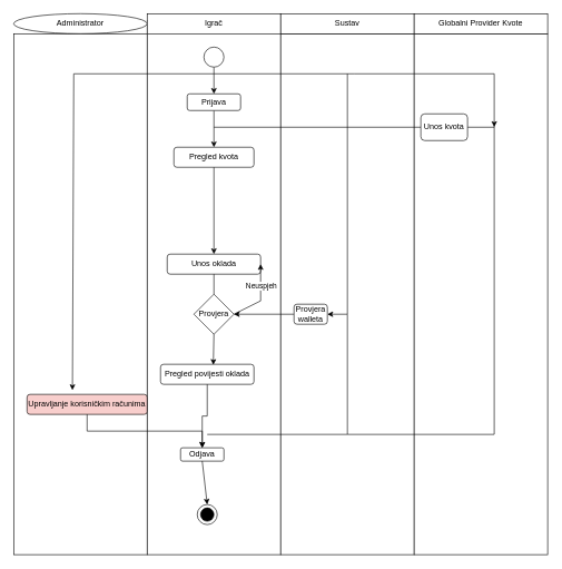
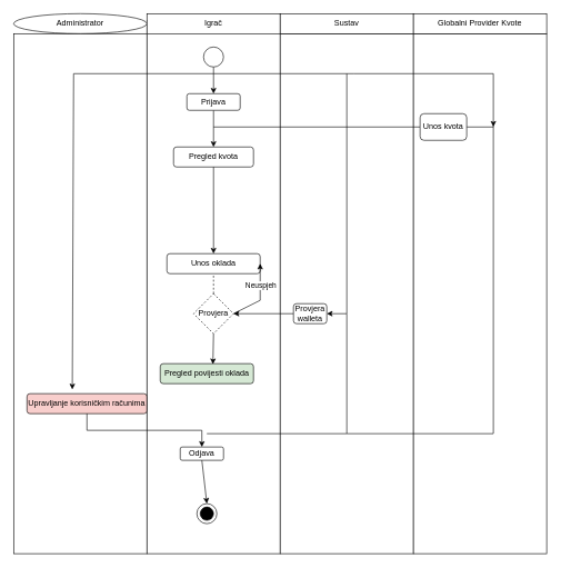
  <mxCell id="0" />
  <mxCell id="1" parent="0" />
  <mxCell id="2" value="" style="rounded=0;whiteSpace=wrap;html=1;" vertex="1" parent="1"><mxGeometry x="20" y="50" width="200" height="780" as="geometry" /></mxCell>
  <mxCell id="3" value="" style="rounded=0;whiteSpace=wrap;html=1;" vertex="1" parent="1"><mxGeometry x="220" y="30" width="200" height="800" as="geometry" /></mxCell>
  <mxCell id="4" value="" style="rounded=0;whiteSpace=wrap;html=1;" vertex="1" parent="1"><mxGeometry x="420" y="50" width="200" height="780" as="geometry" /></mxCell>
  <mxCell id="5" value="" style="rounded=0;whiteSpace=wrap;html=1;" vertex="1" parent="1"><mxGeometry x="620" y="50" width="200" height="780" as="geometry" /></mxCell>
  <mxCell id="6" value="Administrator" style="ellipse;whiteSpace=wrap;html=1;" vertex="1" parent="1"><mxGeometry x="20" y="20" width="200" height="30" as="geometry" /></mxCell>
  <mxCell id="7" value="Igrač" style="rounded=0;whiteSpace=wrap;html=1;" vertex="1" parent="1"><mxGeometry x="220" y="20" width="200" height="30" as="geometry" /></mxCell>
  <mxCell id="8" value="Sustav" style="rounded=0;whiteSpace=wrap;html=1;" vertex="1" parent="1"><mxGeometry x="420" y="20" width="200" height="30" as="geometry" /></mxCell>
  <mxCell id="9" value="Globalni Provider Kvote" style="rounded=0;whiteSpace=wrap;html=1;" vertex="1" parent="1"><mxGeometry x="620" y="20" width="200" height="30" as="geometry" /></mxCell>
  <mxCell id="10" style="edgeStyle=orthogonalEdgeStyle;rounded=0;orthogonalLoop=1;jettySize=auto;html=1;exitX=0.5;exitY=1;exitDx=0;exitDy=0;entryX=0.5;entryY=0;entryDx=0;entryDy=0;" edge="1" parent="1" source="11" target="13"><mxGeometry relative="1" as="geometry" /></mxCell>
  <mxCell id="11" value="" style="ellipse;whiteSpace=wrap;html=1;aspect=fixed;" vertex="1" parent="1"><mxGeometry x="305" y="70" width="30" height="30" as="geometry" /></mxCell>
  <mxCell id="12" style="edgeStyle=orthogonalEdgeStyle;rounded=0;orthogonalLoop=1;jettySize=auto;html=1;exitX=0.5;exitY=1;exitDx=0;exitDy=0;entryX=0.5;entryY=0;entryDx=0;entryDy=0;" edge="1" parent="1" source="13" target="14"><mxGeometry relative="1" as="geometry" /></mxCell>
  <mxCell id="13" value="Prijava" style="rounded=1;whiteSpace=wrap;html=1;" vertex="1" parent="1"><mxGeometry x="280" y="140" width="80" height="25" as="geometry" /></mxCell>
  <mxCell id="14" value="Pregled kvota" style="rounded=1;whiteSpace=wrap;html=1;" vertex="1" parent="1"><mxGeometry x="260" y="220" width="120" height="30" as="geometry" /></mxCell>
  <mxCell id="15" style="edgeStyle=orthogonalEdgeStyle;rounded=0;orthogonalLoop=1;jettySize=auto;html=1;exitX=0.5;exitY=1;exitDx=0;exitDy=0;entryX=0.5;entryY=0;entryDx=0;entryDy=0;" edge="1" parent="1" source="14" target="16"><mxGeometry relative="1" as="geometry"><mxPoint x="320" y="290" as="targetPoint" /></mxGeometry></mxCell>
  <mxCell id="16" value="Unos oklada" style="rounded=1;whiteSpace=wrap;html=1;" vertex="1" parent="1"><mxGeometry x="250" y="380" width="140" height="30" as="geometry" /></mxCell>
- <mxCell id="17" value="Pregled povijesti oklada" style="rounded=1;whiteSpace=wrap;html=1;" vertex="1" parent="1"><mxGeometry x="240" y="545" width="140" height="30" as="geometry" /></mxCell>
- <mxCell id="18" style="edgeStyle=orthogonalEdgeStyle;rounded=0;orthogonalLoop=1;jettySize=auto;html=1;exitX=0.5;exitY=1;exitDx=0;exitDy=0;entryX=0.5;entryY=0;entryDx=0;entryDy=0;" edge="1" parent="1" source="17" target="21"><mxGeometry relative="1" as="geometry"><mxPoint x="190" y="570" as="targetPoint" /></mxGeometry></mxCell>
+ <mxCell id="17" value="Pregled povijesti oklada" style="rounded=1;whiteSpace=wrap;html=1;fillColor=#d5e8d4;" vertex="1" parent="1"><mxGeometry x="240" y="545" width="140" height="30" as="geometry" /></mxCell>
  <mxCell id="19" value="Upravljanje korisničkim računima" style="rounded=1;whiteSpace=wrap;html=1;fillColor=#f8cecc;" vertex="1" parent="1"><mxGeometry x="40" y="590" width="180" height="30" as="geometry" /></mxCell>
  <mxCell id="20" style="edgeStyle=orthogonalEdgeStyle;rounded=0;orthogonalLoop=1;jettySize=auto;html=1;exitX=0.5;exitY=1;exitDx=0;exitDy=0;entryX=0.5;entryY=0;entryDx=0;entryDy=0;" edge="1" parent="1" source="19" target="21"><mxGeometry relative="1" as="geometry" /></mxCell>
  <mxCell id="21" value="Odjava" style="rounded=1;whiteSpace=wrap;html=1;" vertex="1" parent="1"><mxGeometry x="270" y="670" width="65" height="20" as="geometry" /></mxCell>
  <mxCell id="22" value="" style="ellipse;whiteSpace=wrap;html=1;aspect=fixed;" vertex="1" parent="1"><mxGeometry x="295" y="755" width="30" height="30" as="geometry" /></mxCell>
  <mxCell id="23" value="" style="ellipse;whiteSpace=wrap;html=1;aspect=fixed;fillColor=#000000;" vertex="1" parent="1"><mxGeometry x="300" y="760" width="20" height="20" as="geometry" /></mxCell>
- <mxCell id="24" value="Provjera" style="rhombus;whiteSpace=wrap;html=1;" vertex="1" parent="1"><mxGeometry x="290" y="440" width="60" height="60" as="geometry" /></mxCell>
- <mxCell id="25" value="" style="endArrow=none;html=1;rounded=0;entryX=0.5;entryY=1;entryDx=0;entryDy=0;exitX=0.5;exitY=0;exitDx=0;exitDy=0;" edge="1" parent="1" source="24" target="16"><mxGeometry width="50" height="50" relative="1" as="geometry"><mxPoint x="310" y="460" as="sourcePoint" /><mxPoint x="360" y="410" as="targetPoint" /></mxGeometry></mxCell>
+ <mxCell id="24" value="Provjera" style="rhombus;whiteSpace=wrap;html=1;dashed=1;" vertex="1" parent="1"><mxGeometry x="290" y="440" width="60" height="60" as="geometry" /></mxCell>
+ <mxCell id="25" value="" style="endArrow=none;html=1;rounded=0;entryX=0.5;entryY=1;entryDx=0;entryDy=0;exitX=0.5;exitY=0;exitDx=0;exitDy=0;dashed=1;" edge="1" parent="1" source="24" target="16"><mxGeometry width="50" height="50" relative="1" as="geometry"><mxPoint x="310" y="460" as="sourcePoint" /><mxPoint x="360" y="410" as="targetPoint" /></mxGeometry></mxCell>
  <mxCell id="26" value="" style="endArrow=classic;html=1;rounded=0;exitX=0.5;exitY=1;exitDx=0;exitDy=0;entryX=0.565;entryY=0.029;entryDx=0;entryDy=0;entryPerimeter=0;" edge="1" parent="1" source="24" target="17"><mxGeometry width="50" height="50" relative="1" as="geometry"><mxPoint x="350" y="530" as="sourcePoint" /><mxPoint x="400" y="480" as="targetPoint" /></mxGeometry></mxCell>
  <mxCell id="27" value="" style="endArrow=none;html=1;rounded=0;exitX=1;exitY=0.5;exitDx=0;exitDy=0;" edge="1" parent="1" source="24"><mxGeometry width="50" height="50" relative="1" as="geometry"><mxPoint x="340" y="500" as="sourcePoint" /><mxPoint x="390" y="450" as="targetPoint" /></mxGeometry></mxCell>
  <mxCell id="28" value="" style="endArrow=classic;html=1;rounded=0;entryX=1;entryY=0.5;entryDx=0;entryDy=0;" edge="1" parent="1" target="16"><mxGeometry width="50" height="50" relative="1" as="geometry"><mxPoint x="390" y="450" as="sourcePoint" /><mxPoint x="400" y="410" as="targetPoint" /></mxGeometry></mxCell>
  <mxCell id="29" value="Neuspjeh" style="edgeLabel;html=1;align=center;verticalAlign=middle;resizable=0;points=[];" vertex="1" connectable="0" parent="28"><mxGeometry x="-0.172" relative="1" as="geometry"><mxPoint as="offset" /></mxGeometry></mxCell>
  <mxCell id="30" value="" style="endArrow=classic;html=1;rounded=0;exitX=0.5;exitY=1;exitDx=0;exitDy=0;entryX=0.5;entryY=0;entryDx=0;entryDy=0;" edge="1" parent="1" source="21" target="22"><mxGeometry width="50" height="50" relative="1" as="geometry"><mxPoint x="320" y="750" as="sourcePoint" /><mxPoint x="370" y="700" as="targetPoint" /></mxGeometry></mxCell>
  <mxCell id="31" value="" style="endArrow=none;html=1;rounded=0;" edge="1" parent="1"><mxGeometry width="50" height="50" relative="1" as="geometry"><mxPoint x="110" y="110" as="sourcePoint" /><mxPoint x="320" y="110" as="targetPoint" /></mxGeometry></mxCell>
  <mxCell id="32" value="" style="endArrow=classic;html=1;rounded=0;entryX=0.378;entryY=-0.213;entryDx=0;entryDy=0;entryPerimeter=0;" edge="1" parent="1" target="19"><mxGeometry width="50" height="50" relative="1" as="geometry"><mxPoint x="110" y="110" as="sourcePoint" /><mxPoint x="130" y="220" as="targetPoint" /></mxGeometry></mxCell>
  <mxCell id="33" value="" style="endArrow=none;html=1;rounded=0;" edge="1" parent="1"><mxGeometry width="50" height="50" relative="1" as="geometry"><mxPoint x="320" y="110" as="sourcePoint" /><mxPoint x="530" y="110" as="targetPoint" /></mxGeometry></mxCell>
  <mxCell id="34" value="" style="endArrow=none;html=1;rounded=0;" edge="1" parent="1"><mxGeometry width="50" height="50" relative="1" as="geometry"><mxPoint x="530" y="110" as="sourcePoint" /><mxPoint x="740" y="110" as="targetPoint" /></mxGeometry></mxCell>
  <mxCell id="35" value="" style="endArrow=none;html=1;rounded=0;exitX=0.5;exitY=0.538;exitDx=0;exitDy=0;exitPerimeter=0;" edge="1" parent="1" source="4"><mxGeometry width="50" height="50" relative="1" as="geometry"><mxPoint x="520" y="200" as="sourcePoint" /><mxPoint x="520" y="110" as="targetPoint" /></mxGeometry></mxCell>
  <mxCell id="36" value="" style="endArrow=classic;html=1;rounded=0;entryX=1;entryY=0.5;entryDx=0;entryDy=0;" edge="1" parent="1" source="38" target="24"><mxGeometry width="50" height="50" relative="1" as="geometry"><mxPoint x="520" y="470" as="sourcePoint" /><mxPoint x="500" y="490" as="targetPoint" /></mxGeometry></mxCell>
  <mxCell id="37" value="" style="endArrow=classic;html=1;rounded=0;entryX=1;entryY=0.5;entryDx=0;entryDy=0;" edge="1" parent="1" target="38"><mxGeometry width="50" height="50" relative="1" as="geometry"><mxPoint x="520" y="470" as="sourcePoint" /><mxPoint x="350" y="470" as="targetPoint" /></mxGeometry></mxCell>
  <mxCell id="38" value="Provjera&lt;div&gt;walleta&lt;/div&gt;" style="rounded=1;whiteSpace=wrap;html=1;" vertex="1" parent="1"><mxGeometry x="440" y="455" width="50" height="30" as="geometry" /></mxCell>
  <mxCell id="39" value="" style="endArrow=none;html=1;rounded=0;exitX=0.5;exitY=0.769;exitDx=0;exitDy=0;exitPerimeter=0;" edge="1" parent="1" source="4"><mxGeometry width="50" height="50" relative="1" as="geometry"><mxPoint x="520" y="570" as="sourcePoint" /><mxPoint x="520" y="470" as="targetPoint" /></mxGeometry></mxCell>
  <mxCell id="40" value="" style="endArrow=none;html=1;rounded=0;" edge="1" parent="1"><mxGeometry width="50" height="50" relative="1" as="geometry"><mxPoint x="310" y="650" as="sourcePoint" /><mxPoint x="520" y="650" as="targetPoint" /></mxGeometry></mxCell>
  <mxCell id="41" value="" style="endArrow=classic;html=1;rounded=0;entryX=0.6;entryY=0.179;entryDx=0;entryDy=0;entryPerimeter=0;" edge="1" parent="1" target="5"><mxGeometry width="50" height="50" relative="1" as="geometry"><mxPoint x="740" y="110" as="sourcePoint" /><mxPoint x="740" y="170" as="targetPoint" /></mxGeometry></mxCell>
  <mxCell id="42" value="" style="endArrow=none;html=1;rounded=0;" edge="1" parent="1" source="44"><mxGeometry width="50" height="50" relative="1" as="geometry"><mxPoint x="320" y="190" as="sourcePoint" /><mxPoint x="740" y="190" as="targetPoint" /></mxGeometry></mxCell>
  <mxCell id="43" value="" style="endArrow=none;html=1;rounded=0;" edge="1" parent="1" target="44"><mxGeometry width="50" height="50" relative="1" as="geometry"><mxPoint x="320" y="190" as="sourcePoint" /><mxPoint x="740" y="190" as="targetPoint" /></mxGeometry></mxCell>
  <mxCell id="44" value="Unos kvota" style="rounded=1;whiteSpace=wrap;html=1;" vertex="1" parent="1"><mxGeometry x="630" y="170" width="70" height="40" as="geometry" /></mxCell>
  <mxCell id="45" value="" style="endArrow=none;html=1;rounded=0;exitX=0.6;exitY=0.769;exitDx=0;exitDy=0;exitPerimeter=0;" edge="1" parent="1" source="5"><mxGeometry width="50" height="50" relative="1" as="geometry"><mxPoint x="740" y="545" as="sourcePoint" /><mxPoint x="740" y="185" as="targetPoint" /></mxGeometry></mxCell>
  <mxCell id="46" value="" style="endArrow=none;html=1;rounded=0;" edge="1" parent="1"><mxGeometry width="50" height="50" relative="1" as="geometry"><mxPoint x="520" y="650" as="sourcePoint" /><mxPoint x="740" y="650" as="targetPoint" /></mxGeometry></mxCell>
